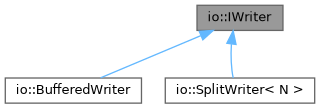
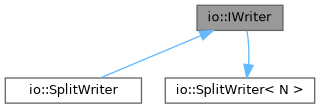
  digraph {
    node [color=gray40 fillcolor=white fontname=Helvetica fontsize=10 shape=box style=filled]
    edge [color=steelblue1 dir=back fontname=Helvetica fontsize=10 labelfontname=Helvetica labelfontsize=10 style=solid]
    n1 [fillcolor=grey60 fontcolor=black height=0.2 label="io::IWriter" width=0.4]
-   n2 [height=0.2 label="io::BufferedWriter" width=0.4]
+   n2 [height=0.2 label="io::SplitWriter" width=0.4]
    n3 [height=0.2 label="io::SplitWriter\< N \>" width=0.4]
    n1 -> n2
-   n1 -> n3
+   n3 -> n1
  }
